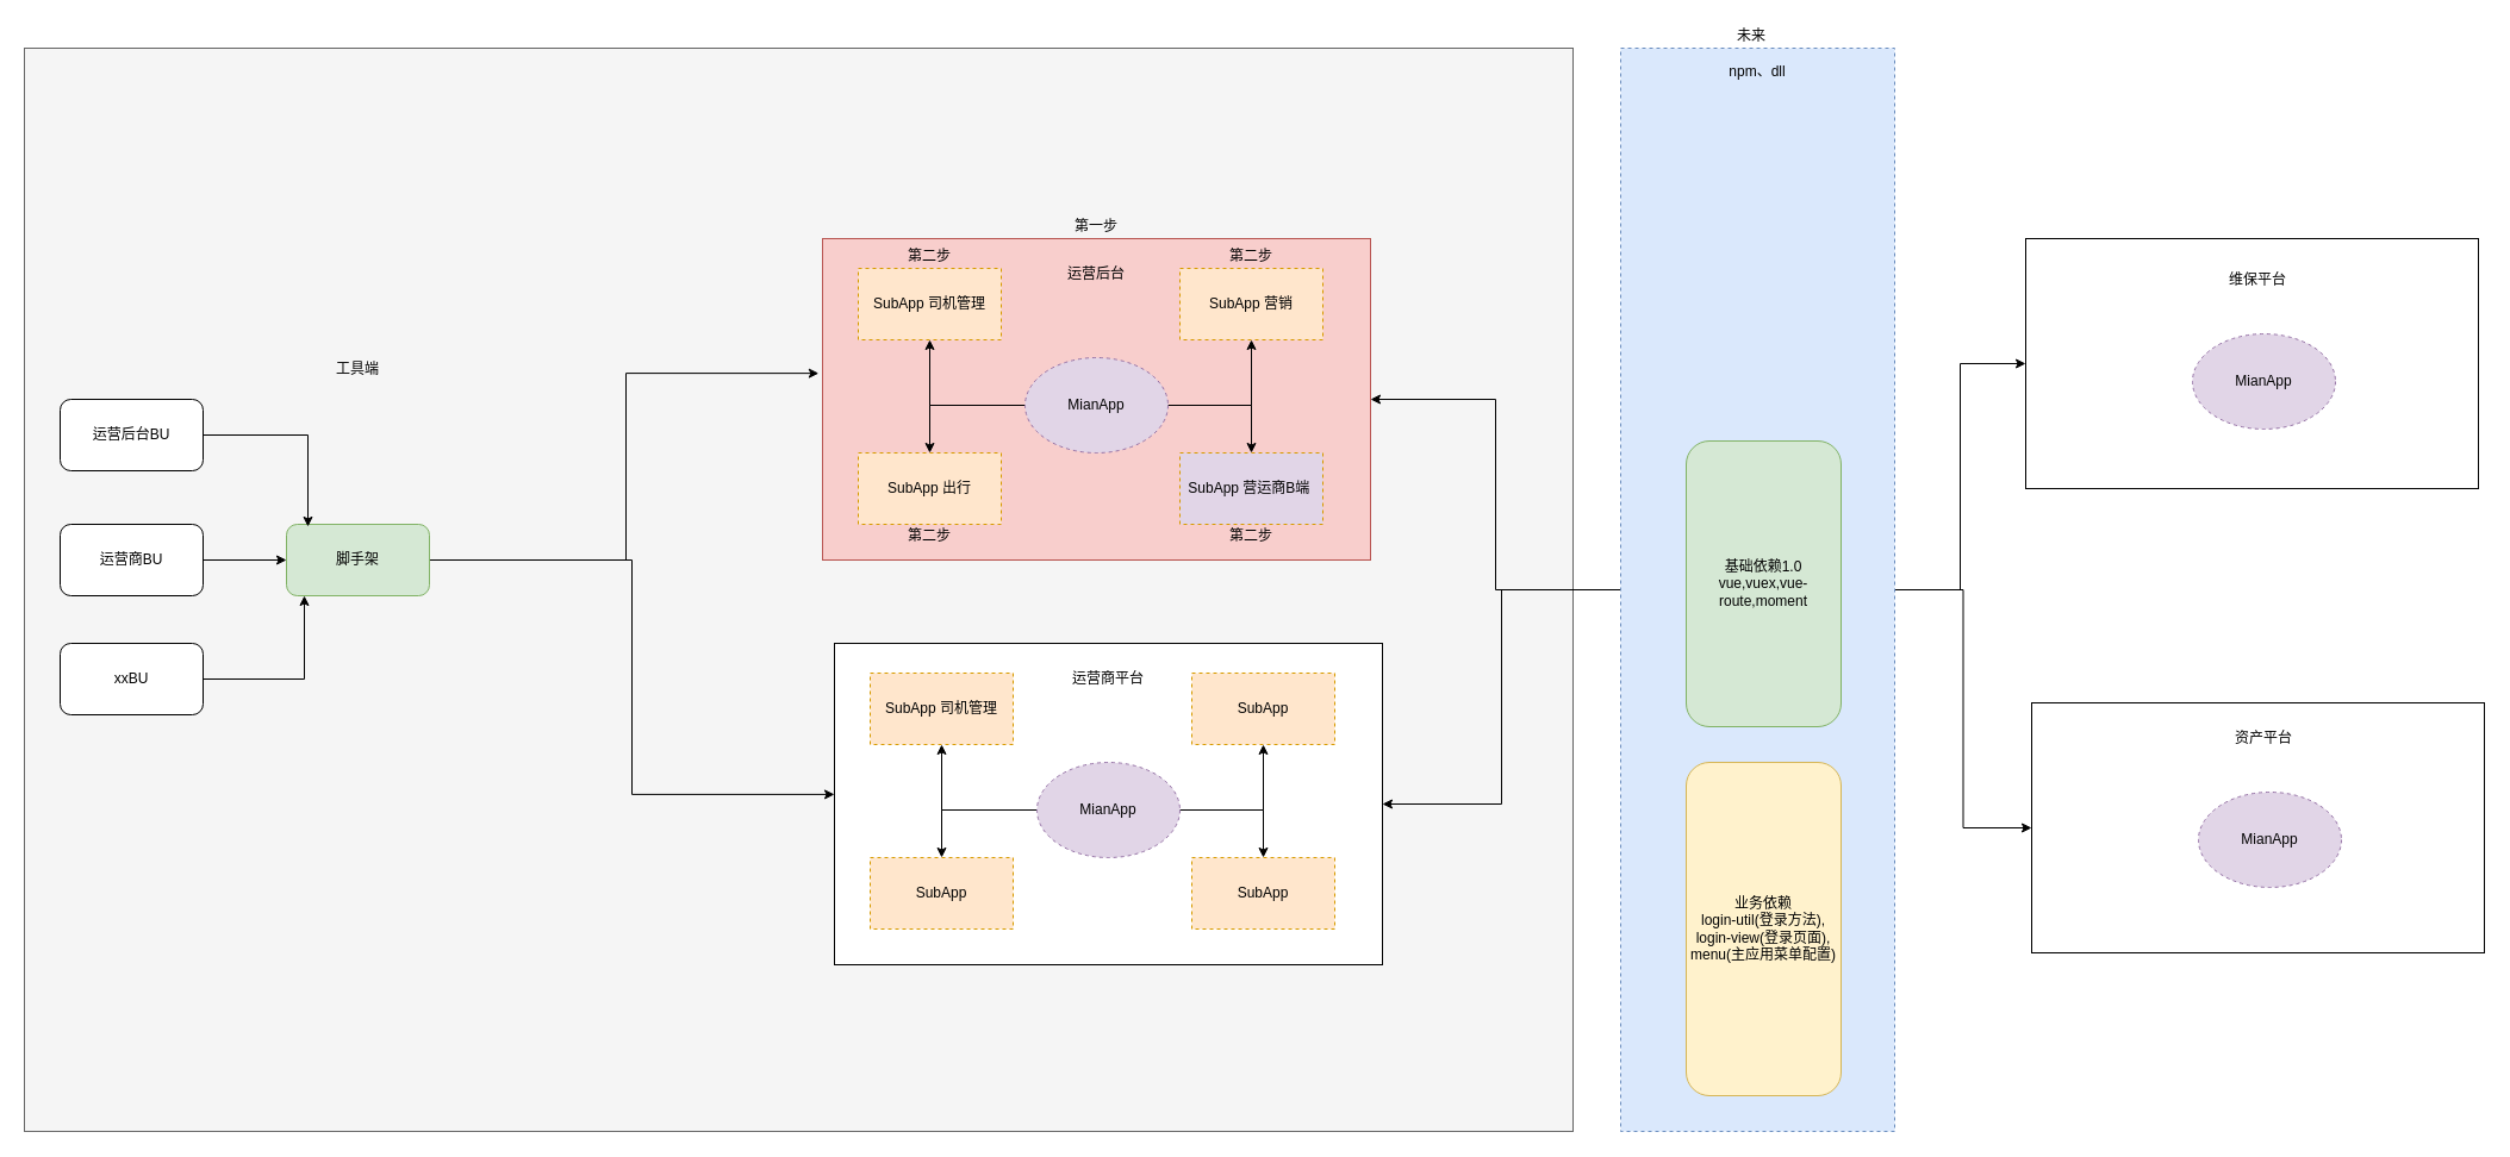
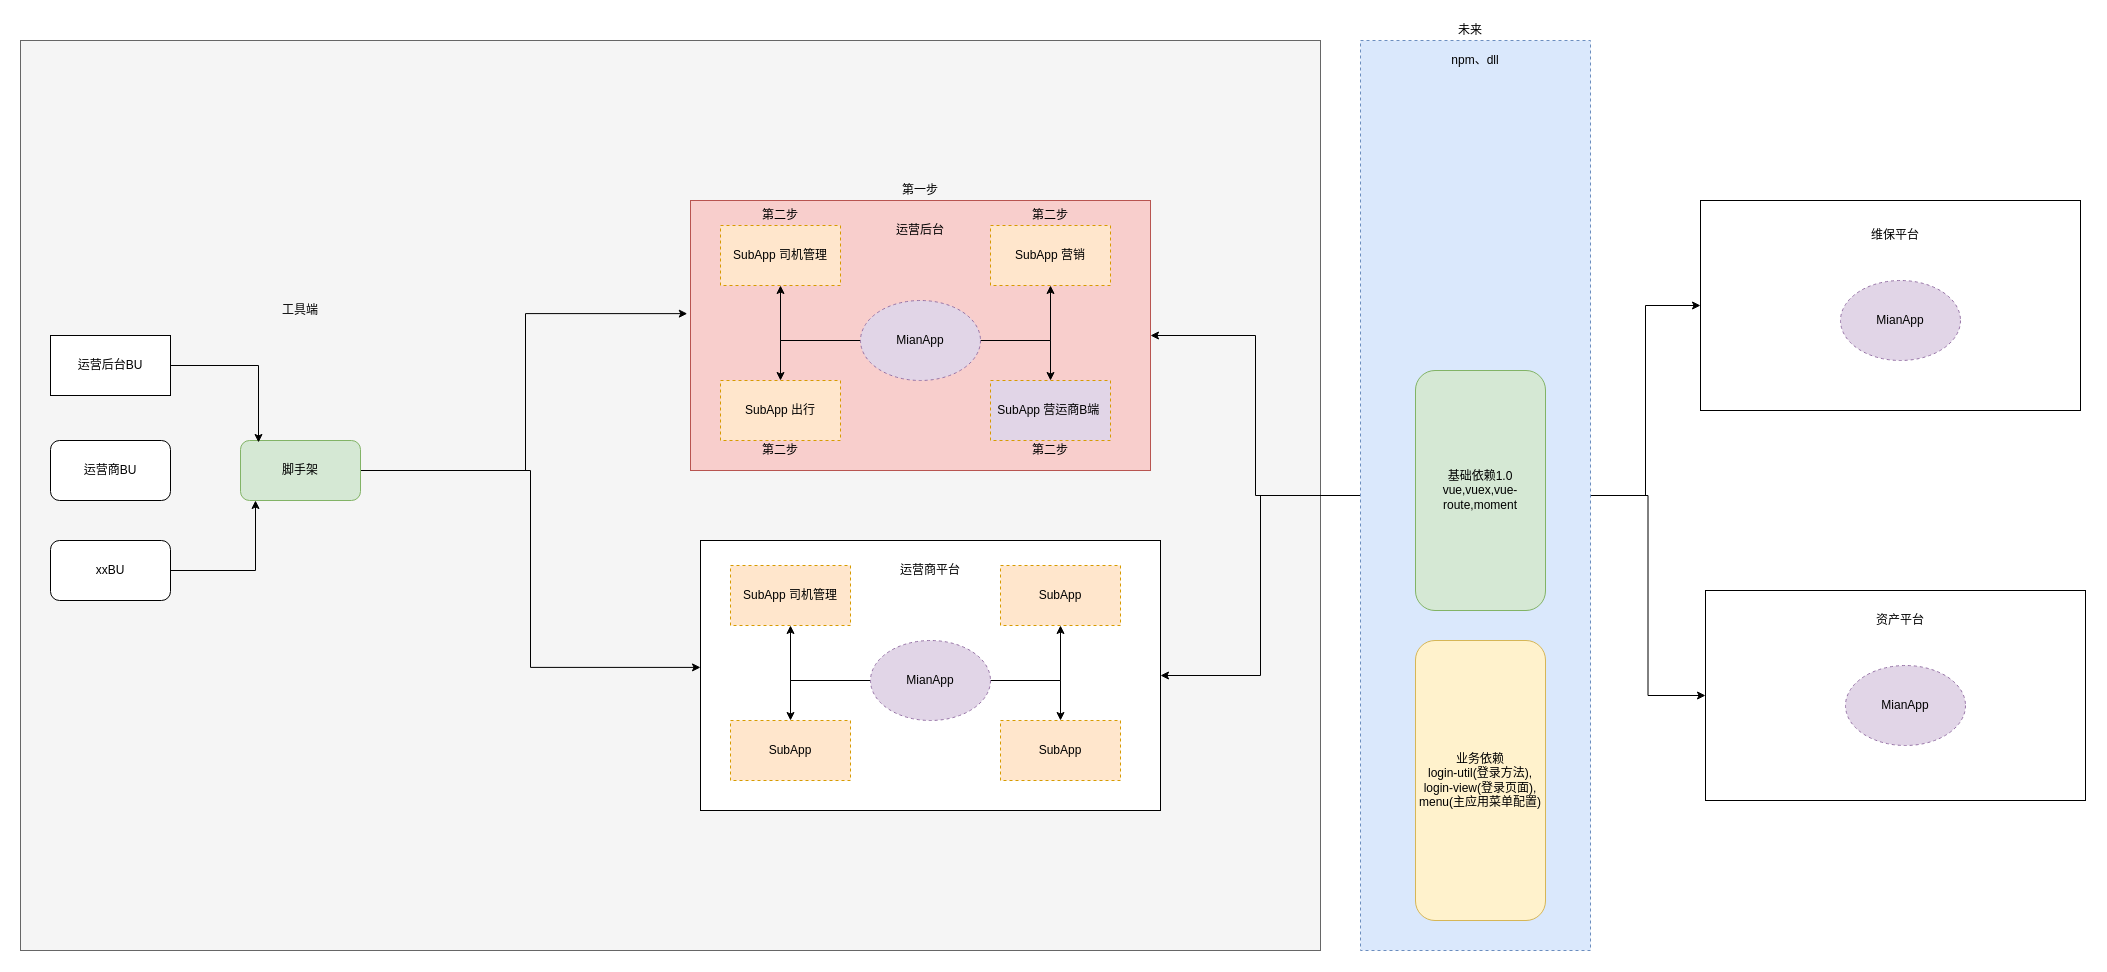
  <mxCell id="0" />
  <mxCell id="1" parent="0" />
  <mxCell id="2" value="" style="rounded=0;whiteSpace=wrap;html=1;fillColor=#f5f5f5;strokeColor=#666666;fontColor=#333333;" vertex="1" parent="1"><mxGeometry x="20" y="40" width="1300" height="910" as="geometry" /></mxCell>
  <mxCell id="3" style="edgeStyle=orthogonalEdgeStyle;rounded=0;orthogonalLoop=1;jettySize=auto;html=1;" edge="1" parent="1" source="7" target="10"><mxGeometry relative="1" as="geometry" /></mxCell>
  <mxCell id="4" style="edgeStyle=orthogonalEdgeStyle;rounded=0;orthogonalLoop=1;jettySize=auto;html=1;entryX=1;entryY=0.5;entryDx=0;entryDy=0;" edge="1" parent="1" source="7" target="21"><mxGeometry relative="1" as="geometry" /></mxCell>
  <mxCell id="5" style="edgeStyle=orthogonalEdgeStyle;rounded=0;orthogonalLoop=1;jettySize=auto;html=1;" edge="1" parent="1" source="7" target="35"><mxGeometry relative="1" as="geometry" /></mxCell>
  <mxCell id="6" style="edgeStyle=orthogonalEdgeStyle;rounded=0;orthogonalLoop=1;jettySize=auto;html=1;" edge="1" parent="1" source="7" target="38"><mxGeometry relative="1" as="geometry" /></mxCell>
  <mxCell id="7" value="" style="rounded=0;whiteSpace=wrap;html=1;dashed=1;fillColor=#dae8fc;strokeColor=#6c8ebf;" vertex="1" parent="1"><mxGeometry x="1360" y="40" width="230" height="910" as="geometry" /></mxCell>
  <mxCell id="8" value="基础依赖1.0&lt;br&gt;vue,vuex,vue-route,moment" style="rounded=1;whiteSpace=wrap;html=1;fillColor=#d5e8d4;strokeColor=#82b366;" vertex="1" parent="1"><mxGeometry x="1415" y="370" width="130" height="240" as="geometry" /></mxCell>
  <mxCell id="9" value="业务依赖&lt;br&gt;login-util(登录方法), login-view(登录页面), menu(主应用菜单配置)" style="rounded=1;whiteSpace=wrap;html=1;fillColor=#fff2cc;strokeColor=#d6b656;" vertex="1" parent="1"><mxGeometry x="1415" y="640" width="130" height="280" as="geometry" /></mxCell>
  <mxCell id="10" value="" style="rounded=1;whiteSpace=wrap;html=1;arcSize=0;fillColor=#f8cecc;strokeColor=#b85450;" vertex="1" parent="1"><mxGeometry x="690" y="200" width="460" height="270" as="geometry" /></mxCell>
  <mxCell id="11" value="SubApp 司机管理" style="rounded=0;whiteSpace=wrap;html=1;dashed=1;fillColor=#ffe6cc;strokeColor=#d79b00;" vertex="1" parent="1"><mxGeometry x="720" y="225" width="120" height="60" as="geometry" /></mxCell>
  <mxCell id="12" value="SubApp 营销" style="rounded=0;whiteSpace=wrap;html=1;dashed=1;fillColor=#ffe6cc;strokeColor=#d79b00;" vertex="1" parent="1"><mxGeometry x="990" y="225" width="120" height="60" as="geometry" /></mxCell>
  <mxCell id="13" value="SubApp 出行" style="rounded=0;whiteSpace=wrap;html=1;dashed=1;fillColor=#ffe6cc;strokeColor=#d79b00;" vertex="1" parent="1"><mxGeometry x="720" y="380" width="120" height="60" as="geometry" /></mxCell>
  <mxCell id="14" value="SubApp 营运商B端&amp;nbsp;" style="rounded=0;whiteSpace=wrap;html=1;dashed=1;fillColor=#e1d5e7;strokeColor=#d79b00;" vertex="1" parent="1"><mxGeometry x="990" y="380" width="120" height="60" as="geometry" /></mxCell>
  <mxCell id="15" style="edgeStyle=orthogonalEdgeStyle;rounded=0;orthogonalLoop=1;jettySize=auto;html=1;" edge="1" parent="1" source="19" target="12"><mxGeometry relative="1" as="geometry" /></mxCell>
  <mxCell id="16" style="edgeStyle=orthogonalEdgeStyle;rounded=0;orthogonalLoop=1;jettySize=auto;html=1;" edge="1" parent="1" source="19" target="11"><mxGeometry relative="1" as="geometry" /></mxCell>
  <mxCell id="17" style="edgeStyle=orthogonalEdgeStyle;rounded=0;orthogonalLoop=1;jettySize=auto;html=1;entryX=0.5;entryY=0;entryDx=0;entryDy=0;" edge="1" parent="1" source="19" target="14"><mxGeometry relative="1" as="geometry" /></mxCell>
  <mxCell id="18" style="edgeStyle=orthogonalEdgeStyle;rounded=0;orthogonalLoop=1;jettySize=auto;html=1;entryX=0.5;entryY=0;entryDx=0;entryDy=0;" edge="1" parent="1" source="19" target="13"><mxGeometry relative="1" as="geometry" /></mxCell>
  <mxCell id="19" value="MianApp" style="ellipse;whiteSpace=wrap;html=1;dashed=1;fillColor=#e1d5e7;strokeColor=#9673a6;" vertex="1" parent="1"><mxGeometry x="860" y="300" width="120" height="80" as="geometry" /></mxCell>
  <mxCell id="20" value="运营后台" style="text;html=1;strokeColor=none;fillColor=none;align=center;verticalAlign=middle;whiteSpace=wrap;rounded=0;dashed=1;" vertex="1" parent="1"><mxGeometry x="880" y="220" width="80" height="20" as="geometry" /></mxCell>
  <mxCell id="21" value="" style="rounded=1;whiteSpace=wrap;html=1;arcSize=0;" vertex="1" parent="1"><mxGeometry x="700" y="540" width="460" height="270" as="geometry" /></mxCell>
  <mxCell id="22" value="SubApp 司机管理" style="rounded=0;whiteSpace=wrap;html=1;dashed=1;fillColor=#ffe6cc;strokeColor=#d79b00;" vertex="1" parent="1"><mxGeometry x="730" y="565" width="120" height="60" as="geometry" /></mxCell>
  <mxCell id="23" value="SubApp" style="rounded=0;whiteSpace=wrap;html=1;dashed=1;fillColor=#ffe6cc;strokeColor=#d79b00;" vertex="1" parent="1"><mxGeometry x="1000" y="565" width="120" height="60" as="geometry" /></mxCell>
  <mxCell id="24" value="SubApp" style="rounded=0;whiteSpace=wrap;html=1;dashed=1;fillColor=#ffe6cc;strokeColor=#d79b00;" vertex="1" parent="1"><mxGeometry x="730" y="720" width="120" height="60" as="geometry" /></mxCell>
  <mxCell id="25" value="SubApp" style="rounded=0;whiteSpace=wrap;html=1;dashed=1;fillColor=#ffe6cc;strokeColor=#d79b00;" vertex="1" parent="1"><mxGeometry x="1000" y="720" width="120" height="60" as="geometry" /></mxCell>
  <mxCell id="26" style="edgeStyle=orthogonalEdgeStyle;rounded=0;orthogonalLoop=1;jettySize=auto;html=1;" edge="1" parent="1" source="30" target="23"><mxGeometry relative="1" as="geometry" /></mxCell>
  <mxCell id="27" style="edgeStyle=orthogonalEdgeStyle;rounded=0;orthogonalLoop=1;jettySize=auto;html=1;" edge="1" parent="1" source="30" target="22"><mxGeometry relative="1" as="geometry" /></mxCell>
  <mxCell id="28" style="edgeStyle=orthogonalEdgeStyle;rounded=0;orthogonalLoop=1;jettySize=auto;html=1;entryX=0.5;entryY=0;entryDx=0;entryDy=0;" edge="1" parent="1" source="30" target="25"><mxGeometry relative="1" as="geometry" /></mxCell>
  <mxCell id="29" style="edgeStyle=orthogonalEdgeStyle;rounded=0;orthogonalLoop=1;jettySize=auto;html=1;entryX=0.5;entryY=0;entryDx=0;entryDy=0;" edge="1" parent="1" source="30" target="24"><mxGeometry relative="1" as="geometry" /></mxCell>
  <mxCell id="30" value="MianApp" style="ellipse;whiteSpace=wrap;html=1;dashed=1;fillColor=#e1d5e7;strokeColor=#9673a6;" vertex="1" parent="1"><mxGeometry x="870" y="640" width="120" height="80" as="geometry" /></mxCell>
  <mxCell id="31" value="运营商平台" style="text;html=1;strokeColor=none;fillColor=none;align=center;verticalAlign=middle;whiteSpace=wrap;rounded=0;dashed=1;" vertex="1" parent="1"><mxGeometry y="560" width="80" height="20" as="geometry" x="890" /></mxCell>
  <mxCell id="32" style="edgeStyle=orthogonalEdgeStyle;rounded=0;orthogonalLoop=1;jettySize=auto;html=1;entryX=-0.007;entryY=0.419;entryDx=0;entryDy=0;entryPerimeter=0;" edge="1" parent="1" source="34" target="10"><mxGeometry relative="1" as="geometry" /></mxCell>
  <mxCell id="33" style="edgeStyle=orthogonalEdgeStyle;rounded=0;orthogonalLoop=1;jettySize=auto;html=1;entryX=0;entryY=0.47;entryDx=0;entryDy=0;entryPerimeter=0;" edge="1" parent="1" source="34" target="21"><mxGeometry relative="1" as="geometry" /></mxCell>
  <mxCell id="34" value="脚手架" style="rounded=1;whiteSpace=wrap;html=1;fillColor=#d5e8d4;strokeColor=#82b366;" vertex="1" parent="1"><mxGeometry x="240" y="440" width="120" height="60" as="geometry" /></mxCell>
  <mxCell id="35" value="" style="rounded=1;whiteSpace=wrap;html=1;arcSize=0;" vertex="1" parent="1"><mxGeometry x="1700" y="200" width="380" height="210" as="geometry" /></mxCell>
  <mxCell id="36" value="MianApp" style="ellipse;whiteSpace=wrap;html=1;dashed=1;fillColor=#e1d5e7;strokeColor=#9673a6;" vertex="1" parent="1"><mxGeometry x="1840" y="280" width="120" height="80" as="geometry" /></mxCell>
  <mxCell id="37" value="维保平台" style="text;html=1;strokeColor=none;fillColor=none;align=center;verticalAlign=middle;whiteSpace=wrap;rounded=0;dashed=1;" vertex="1" parent="1"><mxGeometry x="1855" y="225" width="80" height="20" as="geometry" /></mxCell>
  <mxCell id="38" value="" style="rounded=1;whiteSpace=wrap;html=1;arcSize=0;" vertex="1" parent="1"><mxGeometry x="1705" y="590" width="380" height="210" as="geometry" /></mxCell>
  <mxCell id="39" value="MianApp" style="ellipse;whiteSpace=wrap;html=1;dashed=1;fillColor=#e1d5e7;strokeColor=#9673a6;" vertex="1" parent="1"><mxGeometry x="1845" y="665" width="120" height="80" as="geometry" /></mxCell>
  <mxCell id="40" value="资产平台" style="text;html=1;strokeColor=none;fillColor=none;align=center;verticalAlign=middle;whiteSpace=wrap;rounded=0;dashed=1;" vertex="1" parent="1"><mxGeometry x="1860" y="610" width="80" height="20" as="geometry" /></mxCell>
  <mxCell id="41" value="npm、dll" style="text;html=1;strokeColor=none;fillColor=none;align=center;verticalAlign=middle;whiteSpace=wrap;rounded=0;" vertex="1" parent="1"><mxGeometry x="1435" y="50" width="80" height="20" as="geometry" /></mxCell>
  <mxCell id="42" value="第一步" style="text;html=1;strokeColor=none;fillColor=none;align=center;verticalAlign=middle;whiteSpace=wrap;rounded=0;" vertex="1" parent="1"><mxGeometry x="900" y="180" width="40" height="20" as="geometry" /></mxCell>
  <mxCell id="43" value="未来" style="text;html=1;strokeColor=none;fillColor=none;align=center;verticalAlign=middle;whiteSpace=wrap;rounded=0;" vertex="1" parent="1"><mxGeometry x="1450" y="20" width="40" height="20" as="geometry" /></mxCell>
  <mxCell id="44" value="第二步" style="text;html=1;strokeColor=none;fillColor=none;align=center;verticalAlign=middle;whiteSpace=wrap;rounded=0;" vertex="1" parent="1"><mxGeometry x="760" y="205" width="40" height="20" as="geometry" /></mxCell>
  <mxCell id="45" value="第二步" style="text;html=1;strokeColor=none;fillColor=none;align=center;verticalAlign=middle;whiteSpace=wrap;rounded=0;" vertex="1" parent="1"><mxGeometry x="1030" y="205" width="40" height="20" as="geometry" /></mxCell>
  <mxCell id="46" value="第二步" style="text;html=1;strokeColor=none;fillColor=none;align=center;verticalAlign=middle;whiteSpace=wrap;rounded=0;" vertex="1" parent="1"><mxGeometry x="760" y="440" width="40" height="20" as="geometry" /></mxCell>
  <mxCell id="47" value="第二步" style="text;html=1;strokeColor=none;fillColor=none;align=center;verticalAlign=middle;whiteSpace=wrap;rounded=0;" vertex="1" parent="1"><mxGeometry x="1030" y="440" width="40" height="20" as="geometry" /></mxCell>
  <mxCell id="48" style="edgeStyle=orthogonalEdgeStyle;rounded=0;orthogonalLoop=1;jettySize=auto;html=1;entryX=0.15;entryY=0.033;entryDx=0;entryDy=0;entryPerimeter=0;" edge="1" parent="1" source="49" target="34"><mxGeometry relative="1" as="geometry" /></mxCell>
- <mxCell id="49" value="运营后台BU" style="rounded=1;whiteSpace=wrap;html=1;" vertex="1" parent="1"><mxGeometry x="50" y="335" width="120" height="60" as="geometry" /></mxCell>
- <mxCell id="50" style="edgeStyle=orthogonalEdgeStyle;rounded=0;orthogonalLoop=1;jettySize=auto;html=1;entryX=0;entryY=0.5;entryDx=0;entryDy=0;" edge="1" parent="1" source="51" target="34"><mxGeometry relative="1" as="geometry" /></mxCell>
+ <mxCell id="49" value="运营后台BU" style="whiteSpace=wrap;html=1;rounded=0;" vertex="1" parent="1"><mxGeometry x="50" y="335" width="120" height="60" as="geometry" /></mxCell>
  <mxCell id="51" value="运营商BU" style="rounded=1;whiteSpace=wrap;html=1;" vertex="1" parent="1"><mxGeometry x="50" y="440" width="120" height="60" as="geometry" /></mxCell>
  <mxCell id="52" style="edgeStyle=orthogonalEdgeStyle;rounded=0;orthogonalLoop=1;jettySize=auto;html=1;entryX=0.125;entryY=1;entryDx=0;entryDy=0;entryPerimeter=0;" edge="1" parent="1" source="53" target="34"><mxGeometry relative="1" as="geometry" /></mxCell>
  <mxCell id="53" value="xxBU" style="rounded=1;whiteSpace=wrap;html=1;" vertex="1" parent="1"><mxGeometry x="50" y="540" width="120" height="60" as="geometry" /></mxCell>
  <mxCell id="54" value="工具端" style="text;html=1;strokeColor=none;fillColor=none;align=center;verticalAlign=middle;whiteSpace=wrap;rounded=0;" vertex="1" parent="1"><mxGeometry x="280" y="300" width="40" height="20" as="geometry" /></mxCell>
